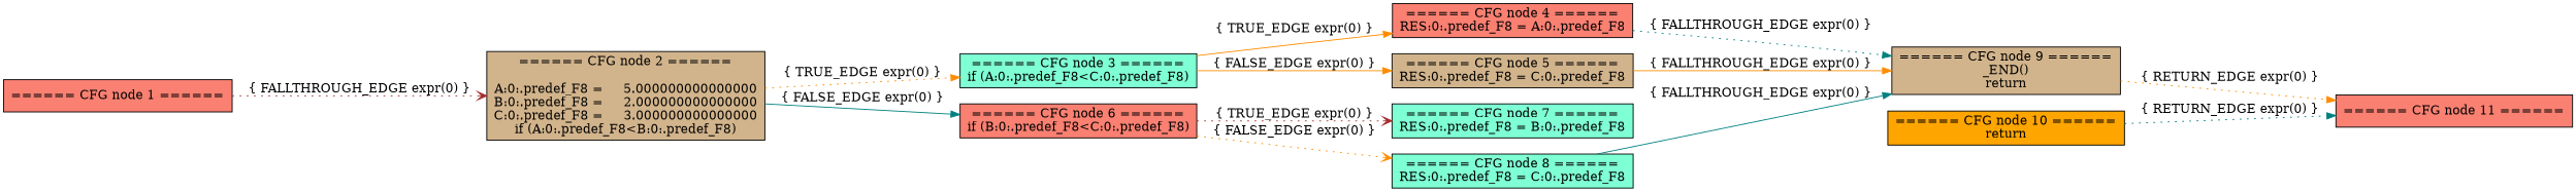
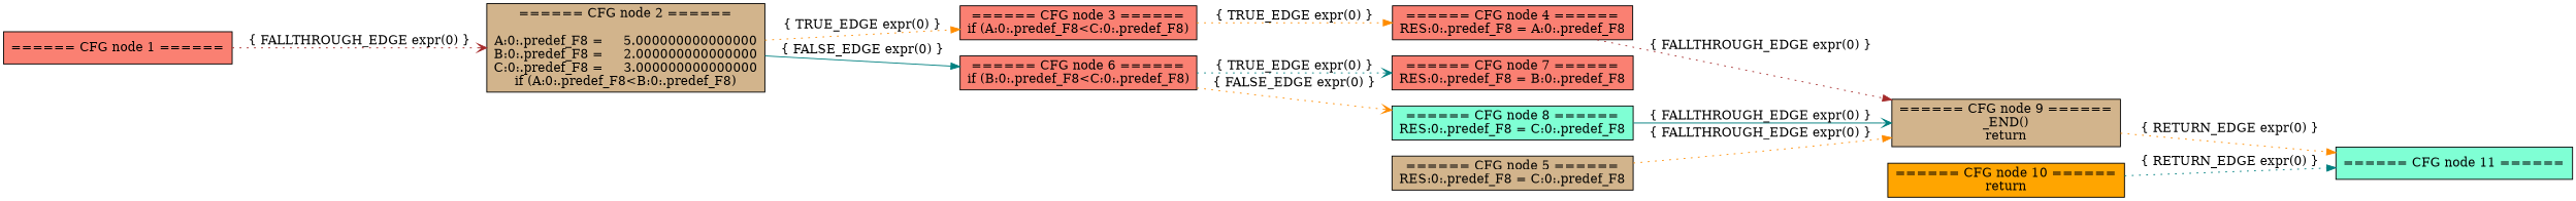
  digraph {
    rankdir=LR
    node [fillcolor=salmon shape=rectangle style=filled]
    edge [arrowhead=normal color=darkorange style=dotted]
    n1 [label="====== CFG node 1 ======\n"]
    n2 [fillcolor=tan label="====== CFG node 2 ======\n\nA:0:.predef_F8 =     5.000000000000000\nB:0:.predef_F8 =     2.000000000000000\nC:0:.predef_F8 =     3.000000000000000\nif (A:0:.predef_F8<B:0:.predef_F8)\n"]
-   n3 [fillcolor=aquamarine label="====== CFG node 3 ======\nif (A:0:.predef_F8<C:0:.predef_F8)\n"]
+   n3 [label="====== CFG node 3 ======\nif (A:0:.predef_F8<C:0:.predef_F8)\n"]
    n4 [label="====== CFG node 6 ======\nif (B:0:.predef_F8<C:0:.predef_F8)\n"]
    n5 [label="====== CFG node 4 ======\nRES:0:.predef_F8 = A:0:.predef_F8\n"]
    n6 [fillcolor=tan label="====== CFG node 5 ======\nRES:0:.predef_F8 = C:0:.predef_F8\n"]
-   n7 [fillcolor=aquamarine label="====== CFG node 7 ======\nRES:0:.predef_F8 = B:0:.predef_F8\n"]
+   n7 [label="====== CFG node 7 ======\nRES:0:.predef_F8 = B:0:.predef_F8\n"]
    n8 [fillcolor=aquamarine label="====== CFG node 8 ======\nRES:0:.predef_F8 = C:0:.predef_F8\n"]
    n9 [fillcolor=tan label="====== CFG node 9 ======\n_END()\nreturn\n"]
-   n10 [label="====== CFG node 11 ======\n"]
+   n10 [fillcolor=aquamarine label="====== CFG node 11 ======\n"]
    n11 [fillcolor=orange label="====== CFG node 10 ======\nreturn\n"]
    n1 -> n2 [arrowhead=vee color=brown label="{ FALLTHROUGH_EDGE expr(0) }"]
    n2 -> n3 [label="{ TRUE_EDGE expr(0) }"]
    n2 -> n4 [color=teal label="{ FALSE_EDGE expr(0) }" style=solid]
-   n3 -> n5 [label="{ TRUE_EDGE expr(0) }" style=solid]
-   n3 -> n6 [label="{ FALSE_EDGE expr(0) }" style=solid]
-   n4 -> n7 [arrowhead=vee color=brown label="{ TRUE_EDGE expr(0) }"]
+   n3 -> n5 [label="{ TRUE_EDGE expr(0) }"]
+   n4 -> n7 [arrowhead=vee color=teal label="{ TRUE_EDGE expr(0) }"]
    n4 -> n8 [arrowhead=vee label="{ FALSE_EDGE expr(0) }"]
-   n5 -> n9 [color=teal label="{ FALLTHROUGH_EDGE expr(0) }"]
-   n6 -> n9 [label="{ FALLTHROUGH_EDGE expr(0) }" style=solid]
-   n8 -> n9 [color=teal label="{ FALLTHROUGH_EDGE expr(0) }" style=solid]
+   n5 -> n9 [color=brown label="{ FALLTHROUGH_EDGE expr(0) }"]
+   n6 -> n9 [label="{ FALLTHROUGH_EDGE expr(0) }"]
+   n8 -> n9 [arrowhead=vee color=teal label="{ FALLTHROUGH_EDGE expr(0) }" style=solid]
    n9 -> n10 [label="{ RETURN_EDGE expr(0) }"]
    n11 -> n10 [color=teal label="{ RETURN_EDGE expr(0) }"]
  }
